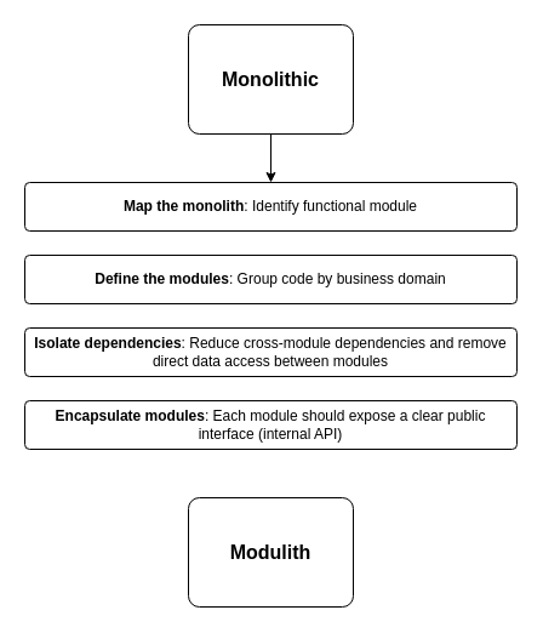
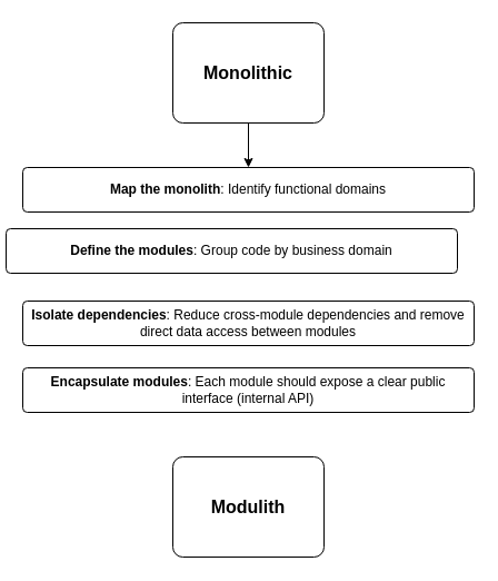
  <mxCell id="0" />
  <mxCell id="1" parent="0" />
  <mxCell id="2" value="" style="endArrow=classic;html=1;rounded=0;exitX=0.5;exitY=1;exitDx=0;exitDy=0;" edge="1" parent="1" source="8" target="4"><mxGeometry width="50" height="50" relative="1" as="geometry"><mxPoint x="199" y="350" as="sourcePoint" /><mxPoint x="249" y="300" as="targetPoint" /></mxGeometry></mxCell>
  <mxCell id="3" value="&lt;font style=&quot;font-size: 16px;&quot;&gt;&lt;b&gt;Modulith&lt;/b&gt;&lt;/font&gt;" style="rounded=1;arcSize=10;whiteSpace=wrap;html=1;align=center;" vertex="1" parent="1"><mxGeometry x="155" y="410" width="136" height="90" as="geometry" /></mxCell>
- <mxCell id="4" value="&lt;strong data-end=&quot;75&quot; data-start=&quot;55&quot;&gt;Map the monolith&lt;/strong&gt;: Identify functional module" style="rounded=1;arcSize=10;whiteSpace=wrap;html=1;align=center;" vertex="1" parent="1"><mxGeometry x="20" y="150" width="406" height="40" as="geometry" /></mxCell>
- <mxCell id="5" value="&lt;strong data-end=&quot;207&quot; data-start=&quot;185&quot;&gt;Define the modules&lt;/strong&gt;: Group code by business domain" style="rounded=1;arcSize=10;whiteSpace=wrap;html=1;align=center;" vertex="1" parent="1"><mxGeometry x="20" y="210" width="406" height="40" as="geometry" /></mxCell>
+ <mxCell id="4" value="&lt;strong data-end=&quot;75&quot; data-start=&quot;55&quot;&gt;Map the monolith&lt;/strong&gt;: Identify functional domains" style="rounded=1;arcSize=10;whiteSpace=wrap;html=1;align=center;" vertex="1" parent="1"><mxGeometry x="20" y="150" width="406" height="40" as="geometry" /></mxCell>
+ <mxCell id="5" value="&lt;strong data-end=&quot;207&quot; data-start=&quot;185&quot;&gt;Define the modules&lt;/strong&gt;: Group code by business domain" style="rounded=1;arcSize=10;whiteSpace=wrap;html=1;align=center;" vertex="1" parent="1"><mxGeometry x="5" y="205" width="406" height="40" as="geometry" /></mxCell>
  <mxCell id="6" value="&lt;strong data-end=&quot;343&quot; data-start=&quot;319&quot;&gt;Isolate dependencies&lt;/strong&gt;: Reduce cross-module dependencies and remove direct data access between modules" style="rounded=1;arcSize=10;whiteSpace=wrap;html=1;align=center;" vertex="1" parent="1"><mxGeometry x="20" y="270" width="406" height="40" as="geometry" /></mxCell>
  <mxCell id="7" value="&lt;strong data-end=&quot;451&quot; data-start=&quot;428&quot;&gt;Encapsulate modules&lt;/strong&gt;: Each module should expose a clear public interface (internal API)" style="rounded=1;arcSize=10;whiteSpace=wrap;html=1;align=center;" vertex="1" parent="1"><mxGeometry x="20" y="330" width="406" height="40" as="geometry" /></mxCell>
  <mxCell id="8" value="&lt;font style=&quot;font-size: 16px;&quot;&gt;&lt;b&gt;Monolithic&lt;/b&gt;&lt;/font&gt;" style="rounded=1;arcSize=10;whiteSpace=wrap;html=1;align=center;" vertex="1" parent="1"><mxGeometry x="155" y="20" width="136" height="90" as="geometry" /></mxCell>
